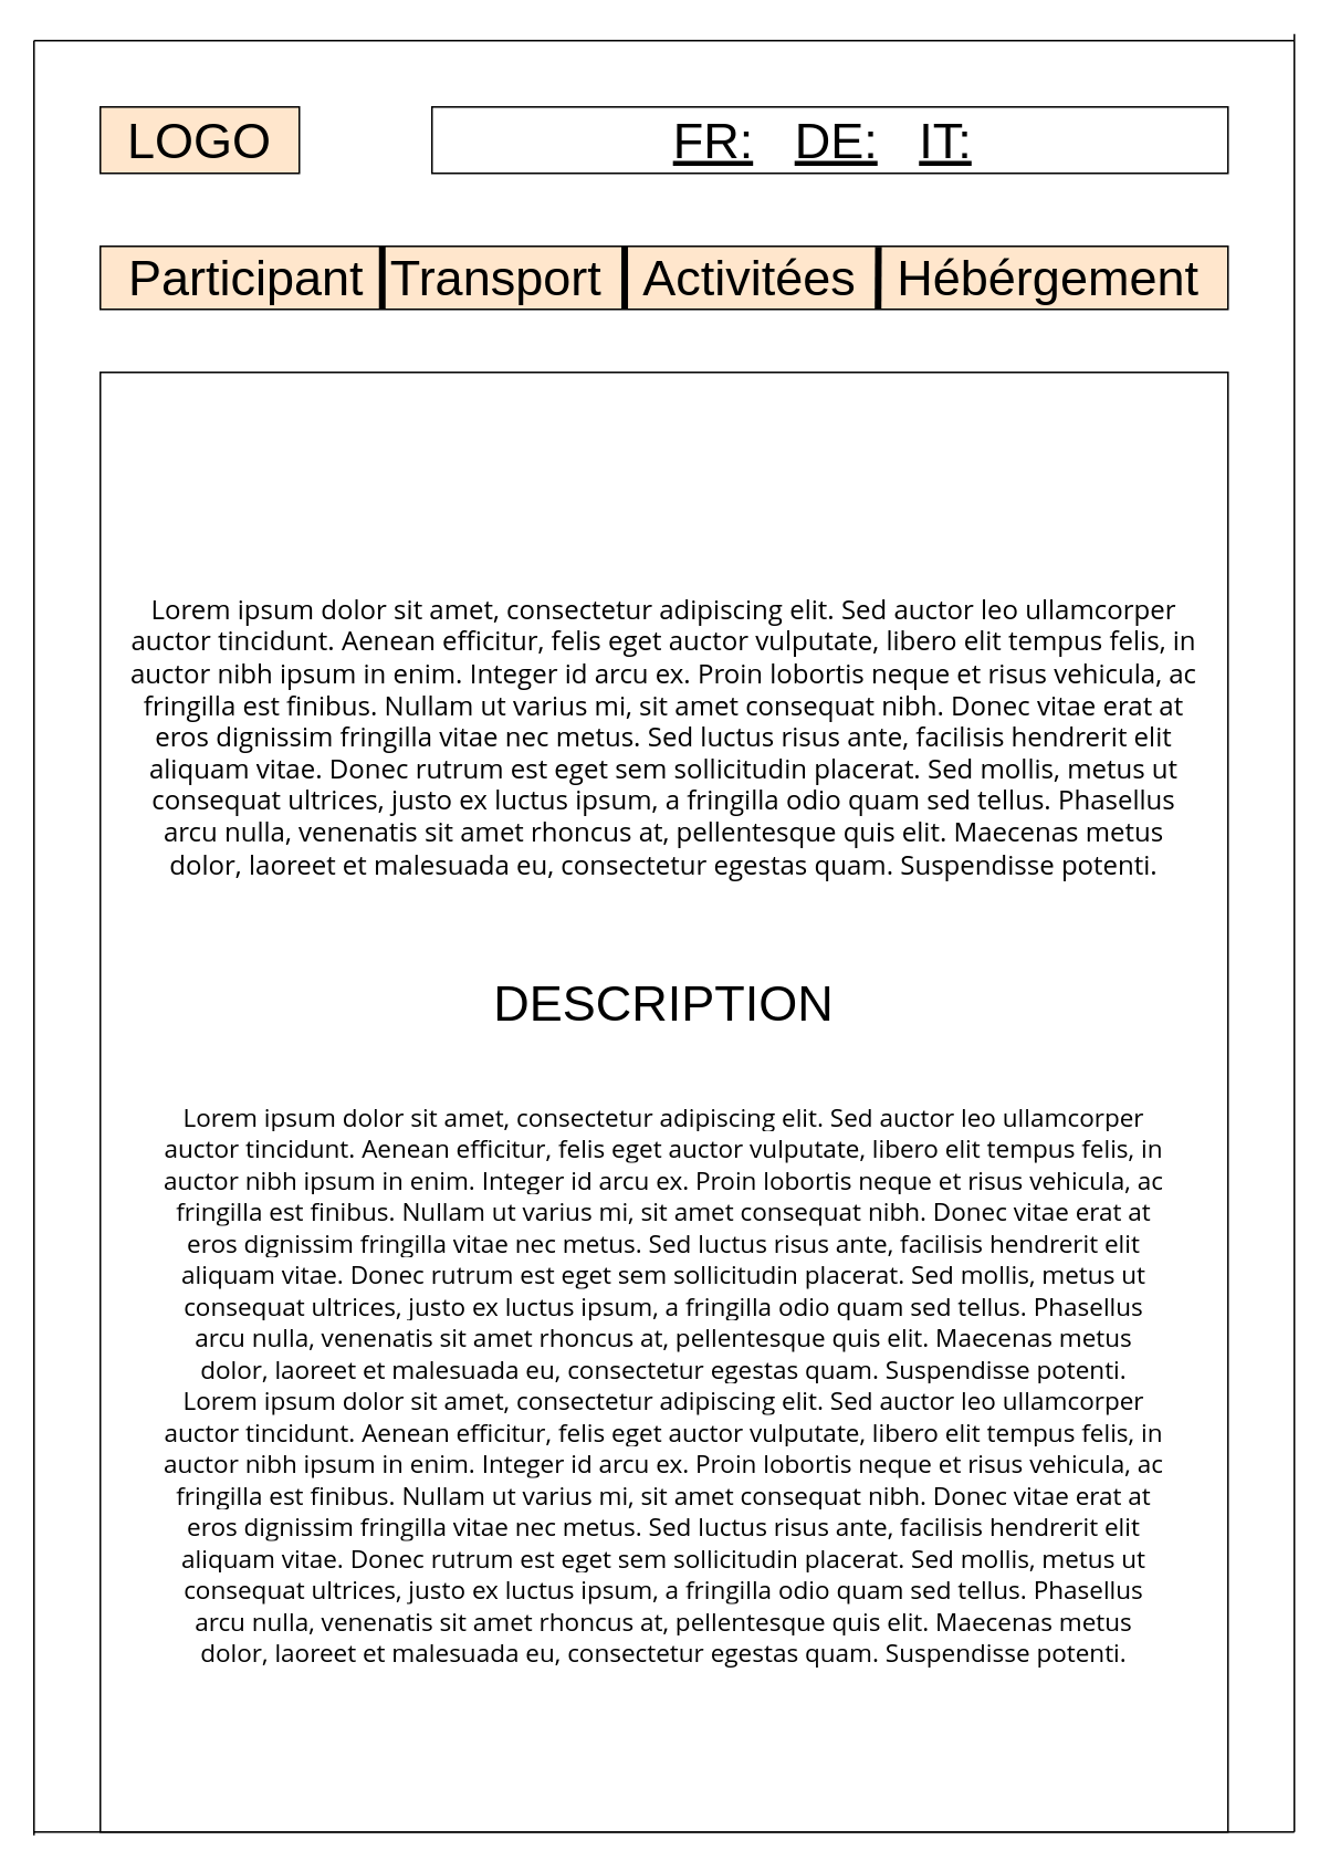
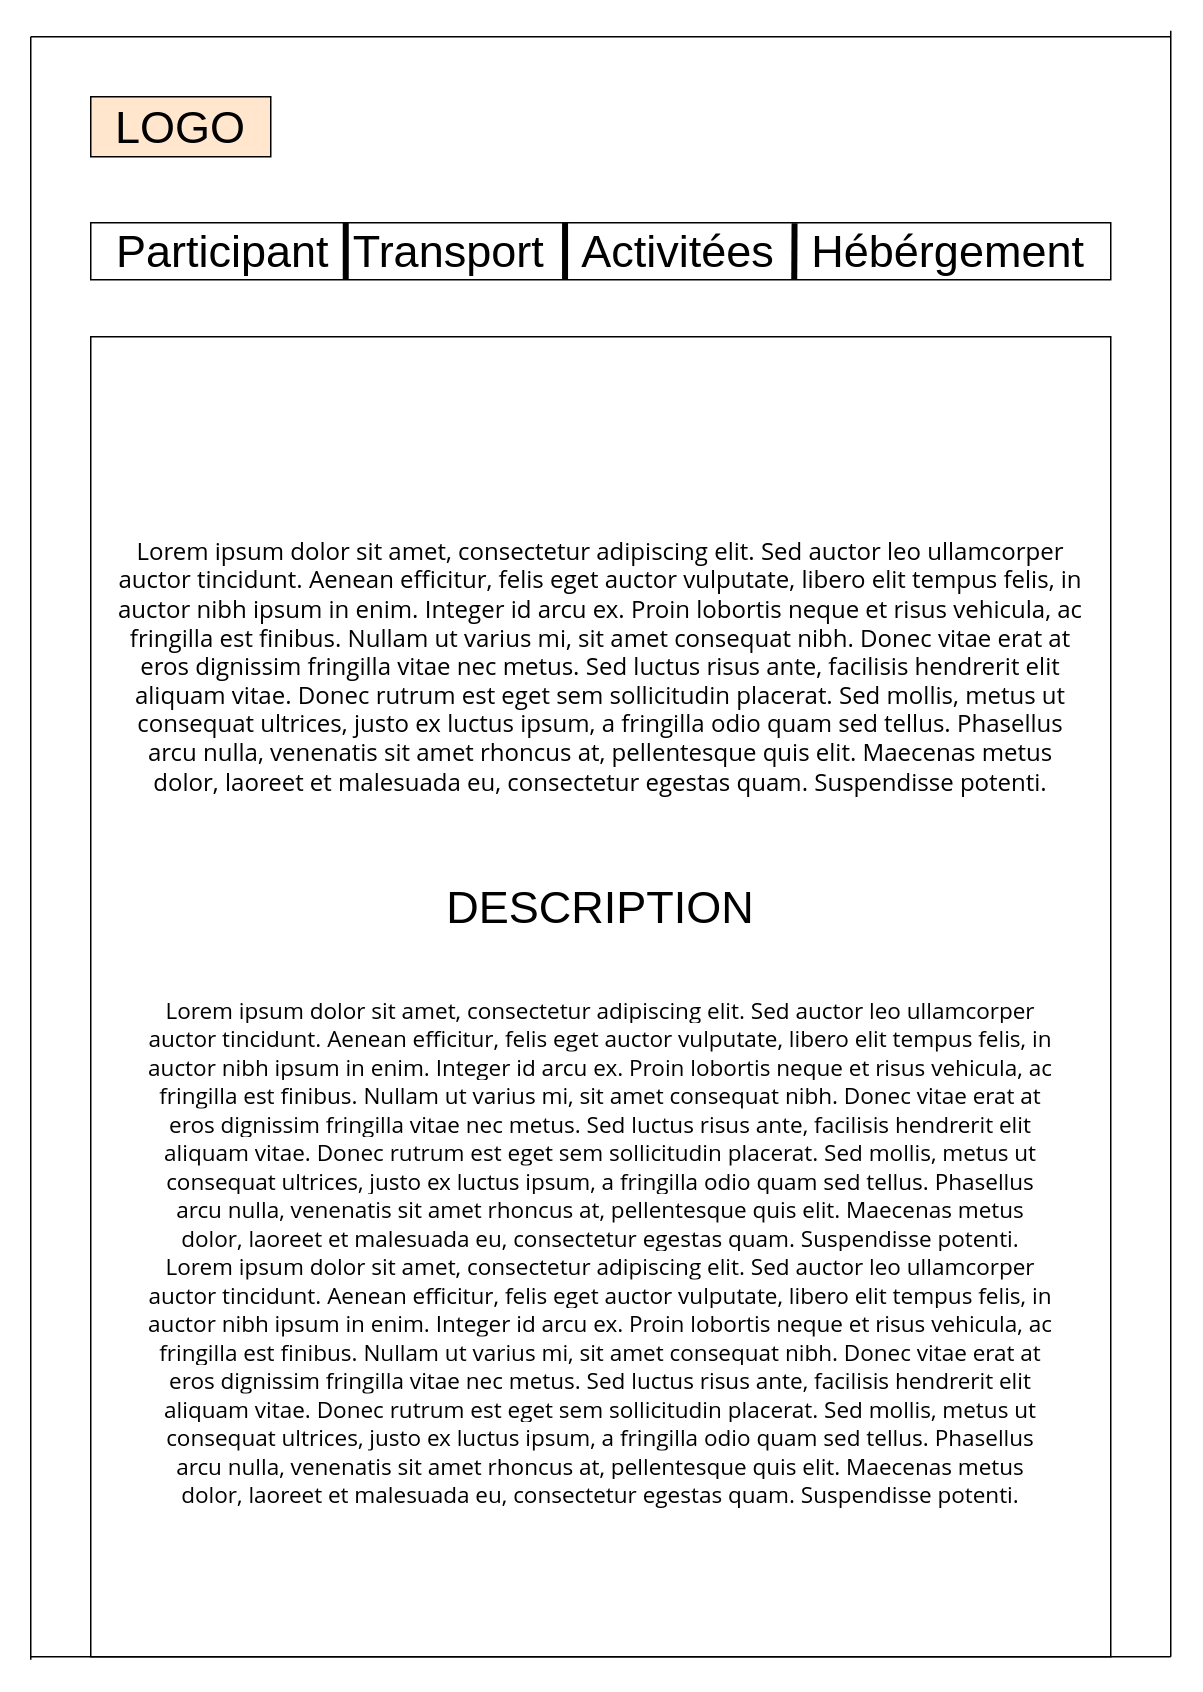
  <mxCell id="0" />
  <mxCell id="1" parent="0" />
  <mxCell id="2" value="&lt;font style=&quot;font-size: 30px&quot;&gt;LOGO&lt;/font&gt;" style="rounded=0;whiteSpace=wrap;html=1;fillColor=#ffe6cc;" vertex="1" parent="1"><mxGeometry x="60" y="64" width="120" height="40" as="geometry" /></mxCell>
  <mxCell id="3" value="" style="endArrow=none;html=1;" edge="1" parent="1"><mxGeometry width="50" height="50" relative="1" as="geometry"><mxPoint x="20" y="1106" as="sourcePoint" /><mxPoint x="20" y="24" as="targetPoint" /></mxGeometry></mxCell>
  <mxCell id="4" value="" style="endArrow=none;html=1;" edge="1" parent="1"><mxGeometry width="50" height="50" relative="1" as="geometry"><mxPoint x="780" y="1104" as="sourcePoint" /><mxPoint x="20" y="1104" as="targetPoint" /></mxGeometry></mxCell>
  <mxCell id="5" value="" style="endArrow=none;html=1;" edge="1" parent="1"><mxGeometry width="50" height="50" relative="1" as="geometry"><mxPoint x="780" y="20" as="sourcePoint" /><mxPoint x="780" y="1104" as="targetPoint" /></mxGeometry></mxCell>
  <mxCell id="6" value="" style="endArrow=none;html=1;" edge="1" parent="1"><mxGeometry width="50" height="50" relative="1" as="geometry"><mxPoint x="20" y="24" as="sourcePoint" /><mxPoint x="780" y="24" as="targetPoint" /></mxGeometry></mxCell>
- <mxCell id="7" value="&lt;span style=&quot;font-size: 30px&quot;&gt;&lt;u&gt;FR:&lt;/u&gt;&amp;nbsp; &amp;nbsp;&lt;u&gt;DE:&lt;/u&gt;&amp;nbsp; &amp;nbsp;&lt;u&gt;IT:&lt;/u&gt;&amp;nbsp;&lt;/span&gt;" style="rounded=0;whiteSpace=wrap;html=1;" vertex="1" parent="1"><mxGeometry x="260" y="64" width="480" height="40" as="geometry" /></mxCell>
- <mxCell id="8" value="&lt;span style=&quot;font-size: 30px&quot;&gt;Participant&amp;nbsp; Transport&amp;nbsp; &amp;nbsp;Activitées&amp;nbsp; &amp;nbsp;Hébérgement&lt;/span&gt;" style="rounded=0;whiteSpace=wrap;html=1;fillColor=#ffe6cc;" vertex="1" parent="1"><mxGeometry x="60" y="148" width="680" height="38" as="geometry" /></mxCell>
+ <mxCell id="8" value="&lt;span style=&quot;font-size: 30px&quot;&gt;Participant&amp;nbsp; Transport&amp;nbsp; &amp;nbsp;Activitées&amp;nbsp; &amp;nbsp;Hébérgement&lt;/span&gt;" style="rounded=0;whiteSpace=wrap;html=1;" vertex="1" parent="1"><mxGeometry x="60" y="148" width="680" height="38" as="geometry" /></mxCell>
  <mxCell id="9" value="" style="rounded=0;whiteSpace=wrap;html=1;" vertex="1" parent="1"><mxGeometry x="60" y="224" width="680" height="880" as="geometry" /></mxCell>
  <mxCell id="10" value="" style="endArrow=none;html=1;exitX=0.25;exitY=1;exitDx=0;exitDy=0;entryX=0.25;entryY=0;entryDx=0;entryDy=0;strokeWidth=4;" edge="1" parent="1" source="8" target="8"><mxGeometry width="50" height="50" relative="1" as="geometry"><mxPoint x="0" y="704" as="sourcePoint" /><mxPoint x="40" y="154" as="targetPoint" /></mxGeometry></mxCell>
  <mxCell id="11" value="" style="endArrow=none;html=1;exitX=0.465;exitY=0.993;exitDx=0;exitDy=0;strokeWidth=4;exitPerimeter=0;entryX=0.465;entryY=-0.001;entryDx=0;entryDy=0;entryPerimeter=0;" edge="1" parent="1" source="8" target="8"><mxGeometry width="50" height="50" relative="1" as="geometry"><mxPoint x="379.28" y="186.874" as="sourcePoint" /><mxPoint x="379.28" y="147.62" as="targetPoint" /></mxGeometry></mxCell>
  <mxCell id="12" value="" style="endArrow=none;html=1;strokeWidth=4;entryX=0.69;entryY=0.008;entryDx=0;entryDy=0;entryPerimeter=0;" edge="1" parent="1" target="8"><mxGeometry width="50" height="50" relative="1" as="geometry"><mxPoint x="529" y="186" as="sourcePoint" /><mxPoint x="386.2" y="157.962" as="targetPoint" /></mxGeometry></mxCell>
  <mxCell id="13" value="&lt;span style=&quot;font-family: &amp;#34;open sans&amp;#34; , &amp;#34;arial&amp;#34; , sans-serif ; text-align: justify ; background-color: rgb(255 , 255 , 255)&quot;&gt;&lt;font style=&quot;font-size: 16px&quot;&gt;Lorem ipsum dolor sit amet, consectetur adipiscing elit. Sed auctor leo ullamcorper auctor tincidunt. Aenean efficitur, felis eget auctor vulputate, libero elit tempus felis, in auctor nibh ipsum in enim. Integer id arcu ex. Proin lobortis neque et risus vehicula, ac fringilla est finibus. Nullam ut varius mi, sit amet consequat nibh. Donec vitae erat at eros dignissim fringilla vitae nec metus. Sed luctus risus ante, facilisis hendrerit elit aliquam vitae. Donec rutrum est eget sem sollicitudin placerat. Sed mollis, metus ut consequat ultrices, justo ex luctus ipsum, a fringilla odio quam sed tellus. Phasellus arcu nulla, venenatis sit amet rhoncus at, pellentesque quis elit. Maecenas metus dolor, laoreet et malesuada eu, consectetur egestas quam. Suspendisse potenti.&lt;/font&gt;&lt;/span&gt;" style="text;html=1;strokeColor=none;fillColor=none;align=center;verticalAlign=middle;whiteSpace=wrap;rounded=0;" vertex="1" parent="1"><mxGeometry x="75" y="354" width="650" height="180" as="geometry" /></mxCell>
  <mxCell id="14" value="&lt;font style=&quot;font-size: 30px&quot;&gt;DESCRIPTION&lt;/font&gt;" style="text;html=1;strokeColor=none;fillColor=none;align=center;verticalAlign=middle;whiteSpace=wrap;rounded=0;" vertex="1" parent="1"><mxGeometry x="380" y="594" width="40" height="20" as="geometry" /></mxCell>
  <mxCell id="15" value="&lt;font style=&quot;font-size: 15px&quot;&gt;&lt;span style=&quot;font-family: &amp;#34;open sans&amp;#34; , &amp;#34;arial&amp;#34; , sans-serif ; text-align: justify ; background-color: rgb(255 , 255 , 255)&quot;&gt;Lorem ipsum dolor sit amet, consectetur adipiscing elit. Sed auctor leo ullamcorper auctor tincidunt. Aenean efficitur, felis eget auctor vulputate, libero elit tempus felis, in auctor nibh ipsum in enim. Integer id arcu ex. Proin lobortis neque et risus vehicula, ac fringilla est finibus. Nullam ut varius mi, sit amet consequat nibh. Donec vitae erat at eros dignissim fringilla vitae nec metus. Sed luctus risus ante, facilisis hendrerit elit aliquam vitae. Donec rutrum est eget sem sollicitudin placerat. Sed mollis, metus ut consequat ultrices, justo ex luctus ipsum, a fringilla odio quam sed tellus. Phasellus arcu nulla, venenatis sit amet rhoncus at, pellentesque quis elit. Maecenas metus dolor, laoreet et malesuada eu, consectetur egestas quam. Suspendisse potenti.&lt;br&gt;&lt;/span&gt;&lt;span style=&quot;font-family: &amp;#34;open sans&amp;#34; , &amp;#34;arial&amp;#34; , sans-serif ; text-align: justify ; background-color: rgb(255 , 255 , 255)&quot;&gt;Lorem ipsum dolor sit amet, consectetur adipiscing elit. Sed auctor leo ullamcorper auctor tincidunt. Aenean efficitur, felis eget auctor vulputate, libero elit tempus felis, in auctor nibh ipsum in enim. Integer id arcu ex. Proin lobortis neque et risus vehicula, ac fringilla est finibus. Nullam ut varius mi, sit amet consequat nibh. Donec vitae erat at eros dignissim fringilla vitae nec metus. Sed luctus risus ante, facilisis hendrerit elit aliquam vitae. Donec rutrum est eget sem sollicitudin placerat. Sed mollis, metus ut consequat ultrices, justo ex luctus ipsum, a fringilla odio quam sed tellus. Phasellus arcu nulla, venenatis sit amet rhoncus at, pellentesque quis elit. Maecenas metus dolor, laoreet et malesuada eu, consectetur egestas quam. Suspendisse potenti.&lt;/span&gt;&lt;/font&gt;&lt;span style=&quot;font-family: &amp;#34;open sans&amp;#34; , &amp;#34;arial&amp;#34; , sans-serif ; font-size: 14px ; text-align: justify ; background-color: rgb(255 , 255 , 255)&quot;&gt;&lt;br&gt;&lt;/span&gt;" style="text;html=1;strokeColor=none;fillColor=none;align=center;verticalAlign=middle;whiteSpace=wrap;rounded=0;" vertex="1" parent="1"><mxGeometry x="95" y="694" width="610" height="280" as="geometry" /></mxCell>
